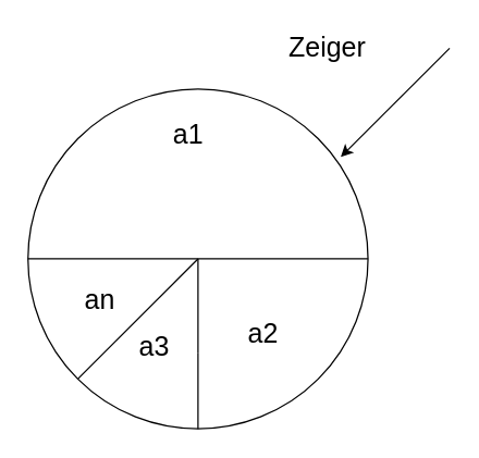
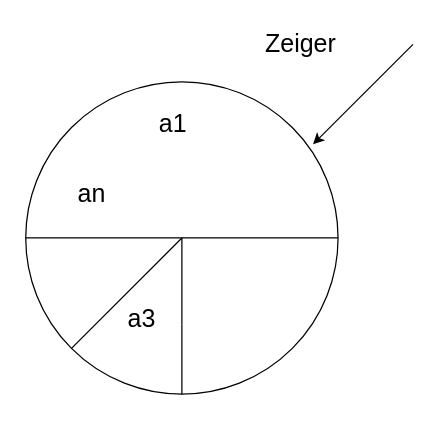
  <mxCell id="0" />
  <mxCell id="1" parent="0" />
  <mxCell id="2" value="" style="ellipse;whiteSpace=wrap;html=1;aspect=fixed;" vertex="1" parent="1"><mxGeometry x="20" y="65" width="250" height="250" as="geometry" /></mxCell>
  <mxCell id="3" value="" style="endArrow=none;html=1;entryX=1;entryY=0.5;entryDx=0;entryDy=0;exitX=0;exitY=0.5;exitDx=0;exitDy=0;" edge="1" parent="1" source="2" target="2"><mxGeometry width="50" height="50" relative="1" as="geometry"><mxPoint x="20" y="195" as="sourcePoint" /><mxPoint x="200" y="195" as="targetPoint" /></mxGeometry></mxCell>
  <mxCell id="4" value="" style="endArrow=none;html=1;exitX=0.5;exitY=1;exitDx=0;exitDy=0;" edge="1" parent="1"><mxGeometry width="50" height="50" relative="1" as="geometry"><mxPoint x="145" y="259" as="sourcePoint" /><mxPoint x="145" y="190" as="targetPoint" /></mxGeometry></mxCell>
  <mxCell id="5" value="" style="endArrow=none;html=1;exitX=0;exitY=1;exitDx=0;exitDy=0;" edge="1" parent="1" source="2"><mxGeometry width="50" height="50" relative="1" as="geometry"><mxPoint x="155" y="325" as="sourcePoint" /><mxPoint x="145" y="190" as="targetPoint" /></mxGeometry></mxCell>
  <mxCell id="6" value="" style="endArrow=classic;html=1;" edge="1" parent="1"><mxGeometry width="50" height="50" relative="1" as="geometry"><mxPoint x="330" y="35" as="sourcePoint" /><mxPoint x="250" y="115" as="targetPoint" /></mxGeometry></mxCell>
  <mxCell id="7" value="&lt;div style=&quot;font-size: 20px&quot;&gt;&lt;font style=&quot;font-size: 20px&quot;&gt;Zeiger&lt;/font&gt;&lt;/div&gt;&lt;div style=&quot;font-size: 20px&quot;&gt;&lt;font style=&quot;font-size: 20px&quot;&gt;&lt;br&gt;&lt;/font&gt;&lt;/div&gt;" style="text;html=1;resizable=0;points=[];autosize=1;align=left;verticalAlign=top;spacingTop=-4;" vertex="1" parent="1"><mxGeometry x="210" y="20" width="70" height="30" as="geometry" /></mxCell>
  <mxCell id="8" value="&lt;div style=&quot;font-size: 20px&quot;&gt;&lt;font style=&quot;font-size: 20px&quot;&gt;a1&lt;/font&gt;&lt;/div&gt;" style="text;html=1;resizable=0;points=[];autosize=1;align=left;verticalAlign=top;spacingTop=-4;" vertex="1" parent="1"><mxGeometry x="125" y="84" width="40" height="20" as="geometry" /></mxCell>
- <mxCell id="9" value="&lt;div style=&quot;font-size: 20px&quot;&gt;&lt;font style=&quot;font-size: 20px&quot;&gt;a2&lt;/font&gt;&lt;/div&gt;" style="text;html=1;resizable=0;points=[];autosize=1;align=left;verticalAlign=top;spacingTop=-4;" vertex="1" parent="1"><mxGeometry x="180" y="230" width="40" height="20" as="geometry" /></mxCell>
  <mxCell id="10" value="&lt;div style=&quot;font-size: 20px&quot;&gt;&lt;font style=&quot;font-size: 20px&quot;&gt;a3&lt;/font&gt;&lt;/div&gt;" style="text;html=1;resizable=0;points=[];autosize=1;align=left;verticalAlign=top;spacingTop=-4;" vertex="1" parent="1"><mxGeometry x="100" y="240" width="40" height="20" as="geometry" /></mxCell>
- <mxCell id="11" value="&lt;div style=&quot;font-size: 20px&quot;&gt;&lt;font style=&quot;font-size: 20px&quot;&gt;an&lt;/font&gt;&lt;/div&gt;" style="text;html=1;resizable=0;points=[];autosize=1;align=left;verticalAlign=top;spacingTop=-4;" vertex="1" parent="1"><mxGeometry x="60" y="205" width="40" height="20" as="geometry" /></mxCell>
+ <mxCell id="11" value="&lt;div style=&quot;font-size: 20px&quot;&gt;&lt;font style=&quot;font-size: 20px&quot;&gt;an&lt;/font&gt;&lt;/div&gt;" style="text;html=1;resizable=0;points=[];autosize=1;align=left;verticalAlign=top;spacingTop=-4;" vertex="1" parent="1"><mxGeometry x="60" y="140" width="40" height="20" as="geometry" /></mxCell>
  <mxCell id="12" value="" style="endArrow=none;html=1;exitX=0.5;exitY=1;exitDx=0;exitDy=0;" edge="1" parent="1" source="2"><mxGeometry width="50" height="50" relative="1" as="geometry"><mxPoint x="145" y="315" as="sourcePoint" /><mxPoint x="145" y="259" as="targetPoint" /></mxGeometry></mxCell>
